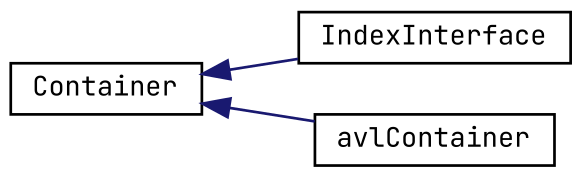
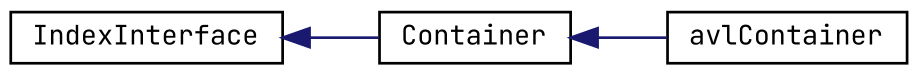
  digraph {
    fontname="JetBrains Mono"
    rankdir=LR
    node [color=black fillcolor=white fontname="JetBrains Mono" fontsize=10 shape=record style=filled]
    edge [color=midnightblue dir=back fontname="JetBrains Mono" fontsize=10 labelfontname=Helvetica labelfontsize=10 style=solid]
    n1 [height=0.2 label=IndexInterface width=0.4]
    n2 [height=0.2 label=Container width=0.4]
    n3 [height=0.2 label=avlContainer width=0.4]
-   n2 -> n1
+   n1 -> n2
    n2 -> n3
  }
